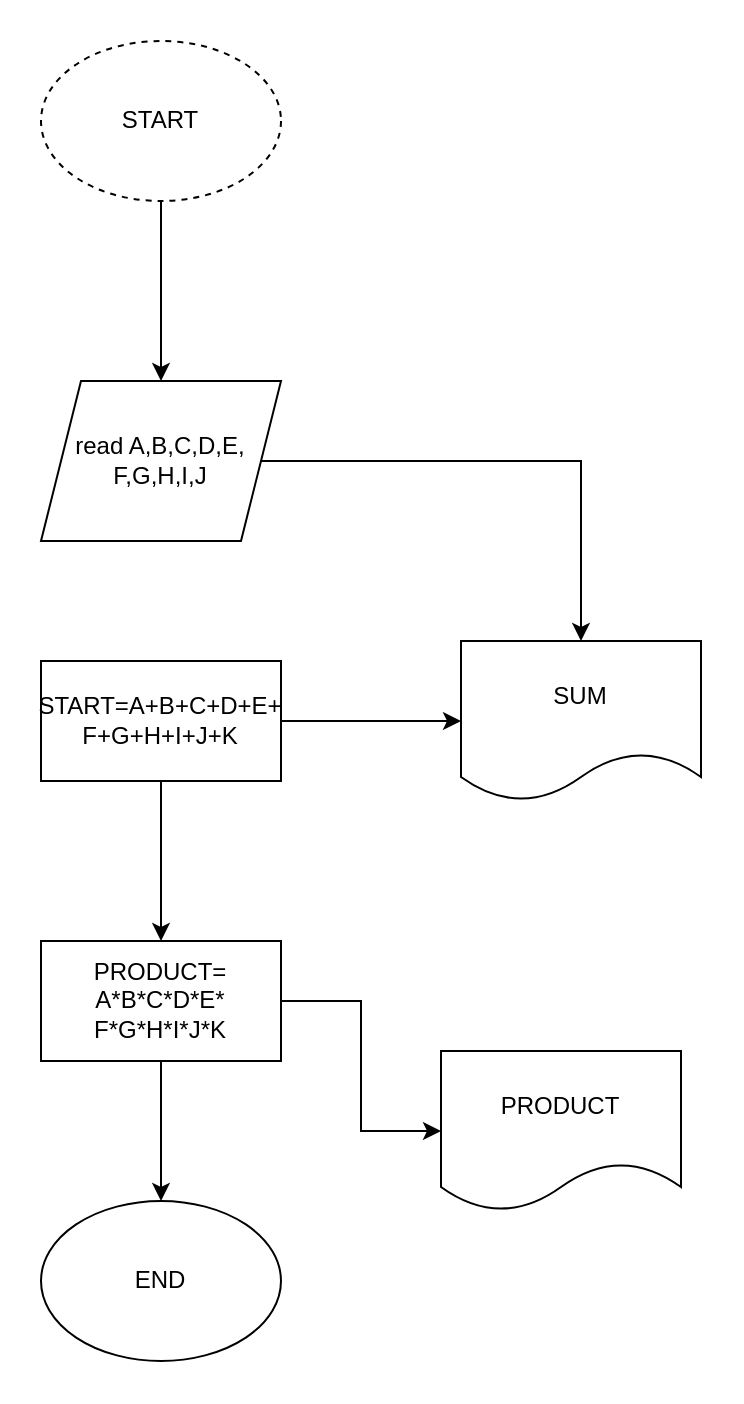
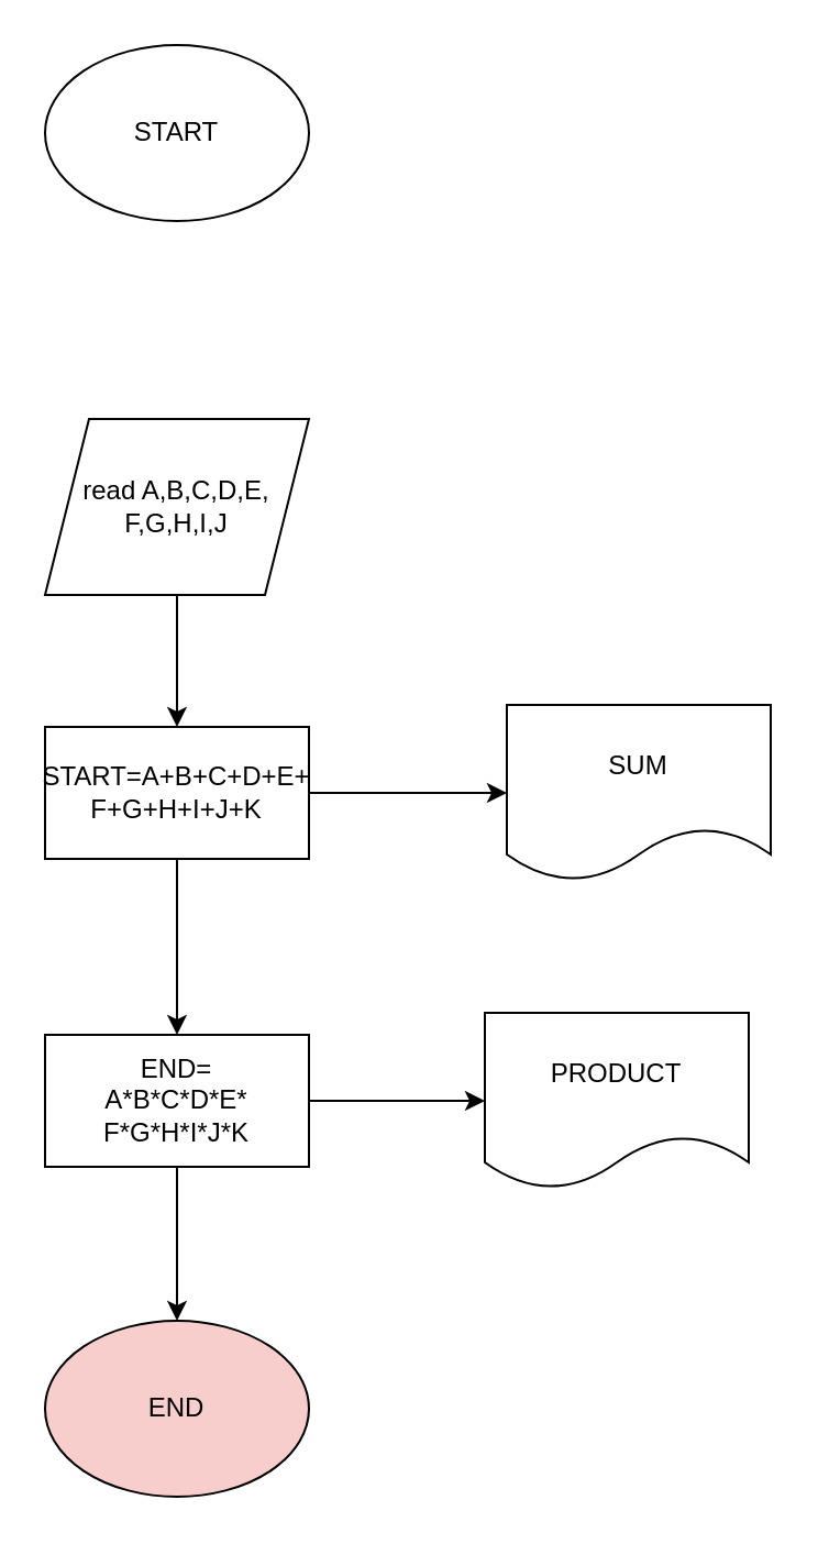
  <mxCell id="0" />
  <mxCell id="1" parent="0" />
- <mxCell id="2" value="" style="edgeStyle=orthogonalEdgeStyle;rounded=0;orthogonalLoop=1;jettySize=auto;html=1;" edge="1" parent="1" source="3" target="5"><mxGeometry relative="1" as="geometry" /></mxCell>
- <mxCell id="3" value="START" style="ellipse;whiteSpace=wrap;html=1;dashed=1;" vertex="1" parent="1"><mxGeometry x="20" y="20" width="120" height="80" as="geometry" /></mxCell>
- <mxCell id="4" value="" style="edgeStyle=orthogonalEdgeStyle;rounded=0;orthogonalLoop=1;jettySize=auto;html=1;" edge="1" parent="1" source="5" target="9"><mxGeometry relative="1" as="geometry" /></mxCell>
+ <mxCell id="3" value="START" style="ellipse;whiteSpace=wrap;html=1;" vertex="1" parent="1"><mxGeometry x="20" y="20" width="120" height="80" as="geometry" /></mxCell>
+ <mxCell id="4" value="" style="edgeStyle=orthogonalEdgeStyle;rounded=0;orthogonalLoop=1;jettySize=auto;html=1;" edge="1" parent="1" source="5" target="8"><mxGeometry relative="1" as="geometry" /></mxCell>
  <mxCell id="5" value="read A,B,C,D,E,&lt;br&gt;F,G,H,I,J" style="shape=parallelogram;perimeter=parallelogramPerimeter;whiteSpace=wrap;html=1;fixedSize=1;" vertex="1" parent="1"><mxGeometry x="20" y="190" width="120" height="80" as="geometry" /></mxCell>
  <mxCell id="6" value="" style="edgeStyle=orthogonalEdgeStyle;rounded=0;orthogonalLoop=1;jettySize=auto;html=1;" edge="1" parent="1" source="8" target="9"><mxGeometry relative="1" as="geometry" /></mxCell>
  <mxCell id="7" value="" style="edgeStyle=orthogonalEdgeStyle;rounded=0;orthogonalLoop=1;jettySize=auto;html=1;" edge="1" parent="1" source="8" target="12"><mxGeometry relative="1" as="geometry" /></mxCell>
  <mxCell id="8" value="START=A+B+C+D+E+&lt;br&gt;F+G+H+I+J+K" style="whiteSpace=wrap;html=1;" vertex="1" parent="1"><mxGeometry x="20" y="330" width="120" height="60" as="geometry" /></mxCell>
  <mxCell id="9" value="SUM" style="shape=document;whiteSpace=wrap;html=1;boundedLbl=1;" vertex="1" parent="1"><mxGeometry x="230" y="320" width="120" height="80" as="geometry" /></mxCell>
  <mxCell id="10" value="" style="edgeStyle=orthogonalEdgeStyle;rounded=0;orthogonalLoop=1;jettySize=auto;html=1;" edge="1" parent="1" source="12" target="13"><mxGeometry relative="1" as="geometry" /></mxCell>
  <mxCell id="11" value="" style="edgeStyle=orthogonalEdgeStyle;rounded=0;orthogonalLoop=1;jettySize=auto;html=1;" edge="1" parent="1" source="12" target="14"><mxGeometry relative="1" as="geometry" /></mxCell>
- <mxCell id="12" value="PRODUCT=&lt;br&gt;A*B*C*D*E*&lt;br&gt;F*G*H*I*J*K" style="whiteSpace=wrap;html=1;" vertex="1" parent="1"><mxGeometry x="20" y="470" width="120" height="60" as="geometry" /></mxCell>
- <mxCell id="13" value="PRODUCT" style="shape=document;whiteSpace=wrap;html=1;boundedLbl=1;" vertex="1" parent="1"><mxGeometry x="220" y="525" width="120" height="80" as="geometry" /></mxCell>
- <mxCell id="14" value="END" style="ellipse;whiteSpace=wrap;html=1;" vertex="1" parent="1"><mxGeometry x="20" y="600" width="120" height="80" as="geometry" /></mxCell>
+ <mxCell id="12" value="END=&lt;br&gt;A*B*C*D*E*&lt;br&gt;F*G*H*I*J*K" style="whiteSpace=wrap;html=1;" vertex="1" parent="1"><mxGeometry x="20" y="470" width="120" height="60" as="geometry" /></mxCell>
+ <mxCell id="13" value="PRODUCT" style="shape=document;whiteSpace=wrap;html=1;boundedLbl=1;" vertex="1" parent="1"><mxGeometry x="220" y="460" width="120" height="80" as="geometry" /></mxCell>
+ <mxCell id="14" value="END" style="ellipse;whiteSpace=wrap;html=1;fillColor=#f8cecc;" vertex="1" parent="1"><mxGeometry x="20" y="600" width="120" height="80" as="geometry" /></mxCell>
